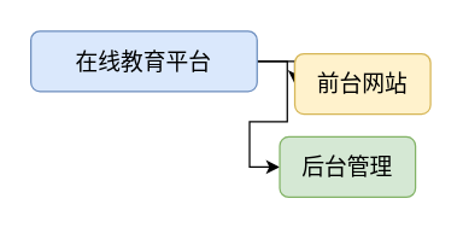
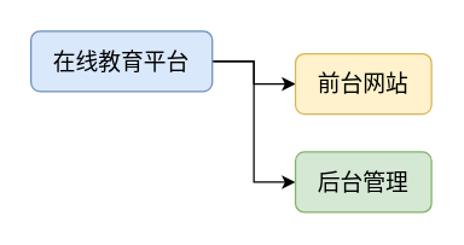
  <mxCell id="0" />
  <mxCell id="1" parent="0" />
  <mxCell id="2" style="edgeStyle=orthogonalEdgeStyle;rounded=0;orthogonalLoop=1;jettySize=auto;html=1;exitX=1;exitY=0.5;exitDx=0;exitDy=0;entryX=0;entryY=0.5;entryDx=0;entryDy=0;fontSize=15;" edge="1" parent="1" source="4" target="6"><mxGeometry relative="1" as="geometry" /></mxCell>
  <mxCell id="3" style="edgeStyle=orthogonalEdgeStyle;rounded=0;orthogonalLoop=1;jettySize=auto;html=1;exitX=1;exitY=0.5;exitDx=0;exitDy=0;entryX=0;entryY=0.5;entryDx=0;entryDy=0;fontSize=15;" edge="1" parent="1" source="4" target="5"><mxGeometry relative="1" as="geometry" /></mxCell>
- <mxCell id="4" value="在线教育平台" style="rounded=1;whiteSpace=wrap;html=1;fillColor=#dae8fc;strokeColor=#6c8ebf;fontSize=15;" vertex="1" parent="1"><mxGeometry x="20" y="20" width="150" height="40" as="geometry" /></mxCell>
- <mxCell id="5" value="后台管理" style="rounded=1;whiteSpace=wrap;html=1;fillColor=#d5e8d4;strokeColor=#82b366;fontSize=15;" vertex="1" parent="1"><mxGeometry x="185" y="90" width="90" height="40" as="geometry" /></mxCell>
+ <mxCell id="4" value="在线教育平台" style="rounded=1;whiteSpace=wrap;html=1;fillColor=#dae8fc;strokeColor=#6c8ebf;fontSize=15;" vertex="1" parent="1"><mxGeometry x="20" y="20" width="120" height="40" as="geometry" /></mxCell>
+ <mxCell id="5" value="后台管理" style="rounded=1;whiteSpace=wrap;html=1;fillColor=#d5e8d4;strokeColor=#82b366;fontSize=15;" vertex="1" parent="1"><mxGeometry x="195" y="100" width="90" height="40" as="geometry" /></mxCell>
  <mxCell id="6" value="前台网站" style="rounded=1;whiteSpace=wrap;html=1;fillColor=#fff2cc;strokeColor=#d6b656;fontSize=15;" vertex="1" parent="1"><mxGeometry x="195" y="35" width="90" height="40" as="geometry" /></mxCell>
